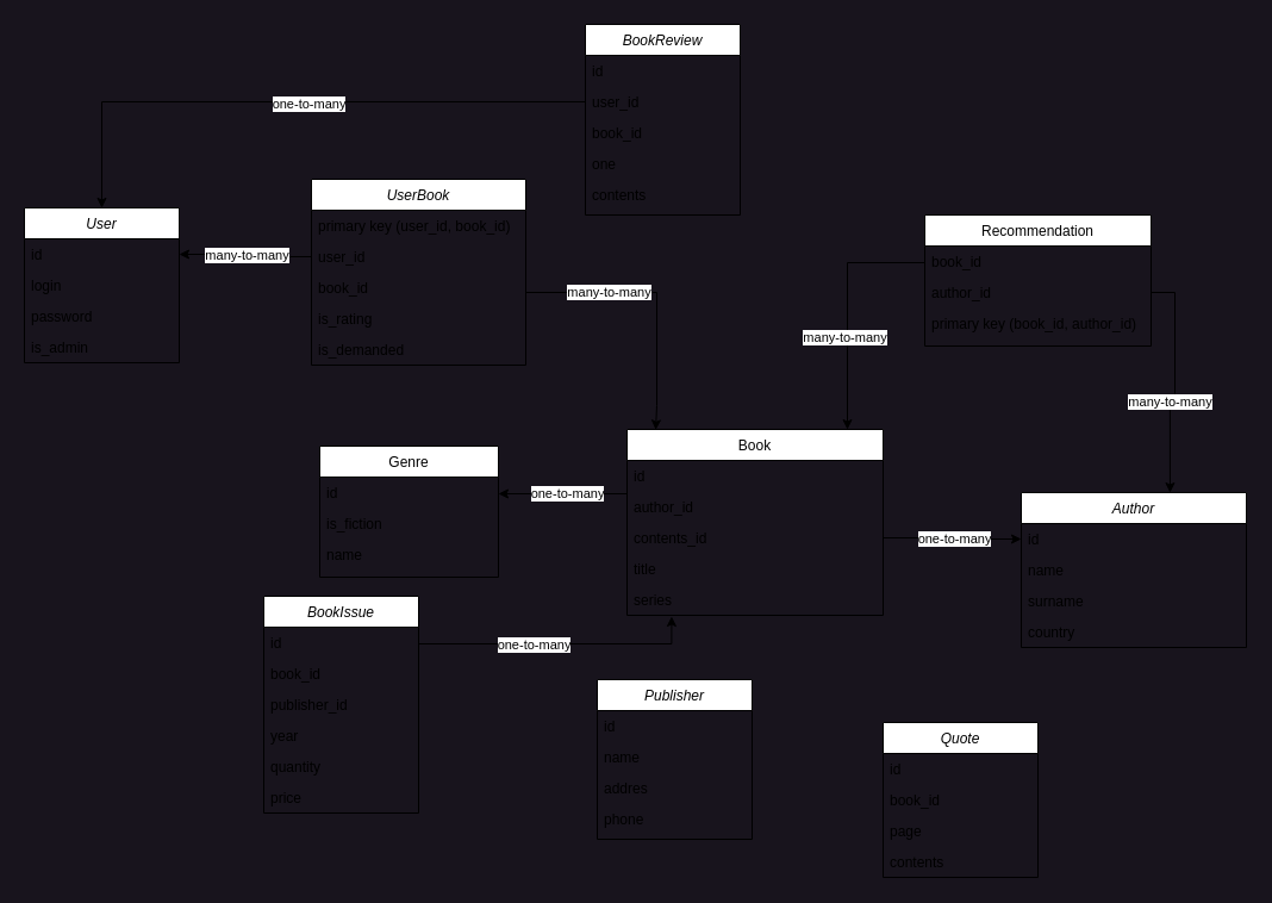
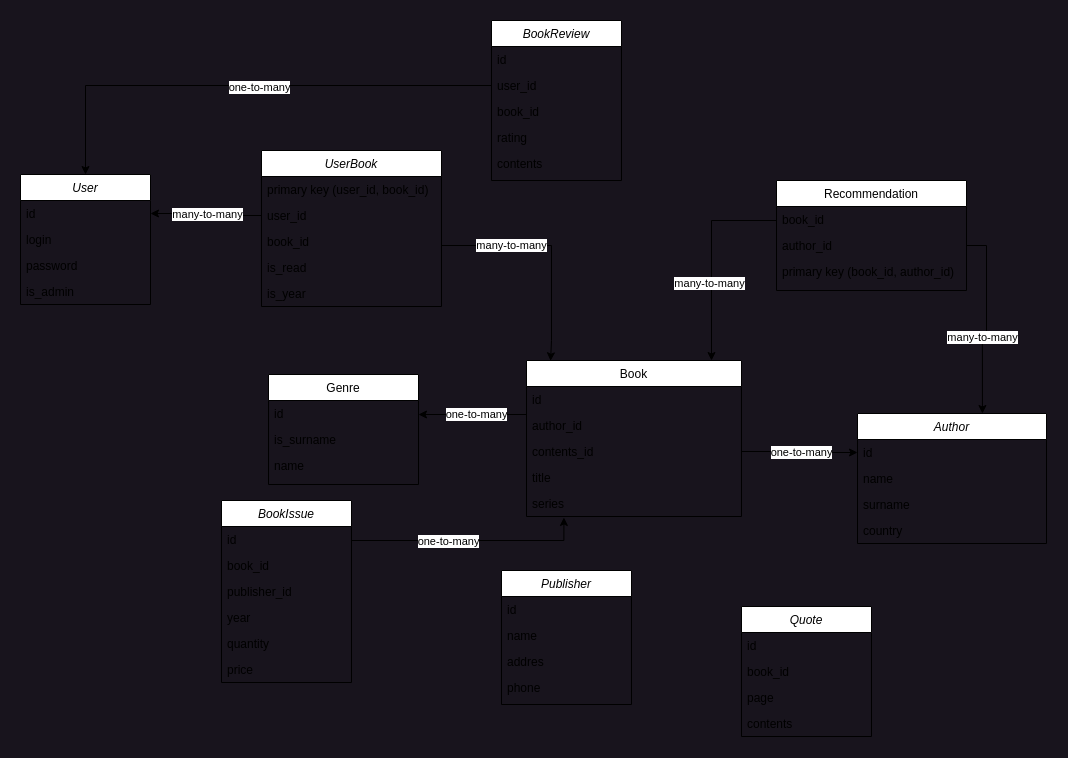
  <mxCell id="0" />
  <mxCell id="1" parent="0" />
  <mxCell id="2" value="Author" style="swimlane;fontStyle=2;align=center;verticalAlign=top;childLayout=stackLayout;horizontal=1;startSize=26;horizontalStack=0;resizeParent=1;resizeLast=0;collapsible=1;marginBottom=0;rounded=0;shadow=0;strokeWidth=1;" parent="1" vertex="1"><mxGeometry x="857" y="413" width="189" height="130" as="geometry"><mxRectangle x="230" y="140" width="160" height="26" as="alternateBounds" /></mxGeometry></mxCell>
  <mxCell id="3" value="id" style="text;align=left;verticalAlign=top;spacingLeft=4;spacingRight=4;overflow=hidden;rotatable=0;points=[[0,0.5],[1,0.5]];portConstraint=eastwest;" parent="2" vertex="1"><mxGeometry y="26" width="189" height="26" as="geometry" /></mxCell>
  <mxCell id="4" value="name" style="text;align=left;verticalAlign=top;spacingLeft=4;spacingRight=4;overflow=hidden;rotatable=0;points=[[0,0.5],[1,0.5]];portConstraint=eastwest;" parent="2" vertex="1"><mxGeometry y="52" width="189" height="26" as="geometry" /></mxCell>
  <mxCell id="5" value="surname" style="text;align=left;verticalAlign=top;spacingLeft=4;spacingRight=4;overflow=hidden;rotatable=0;points=[[0,0.5],[1,0.5]];portConstraint=eastwest;rounded=0;shadow=0;html=0;" parent="2" vertex="1"><mxGeometry y="78" width="189" height="26" as="geometry" /></mxCell>
  <mxCell id="6" value="country" style="text;align=left;verticalAlign=top;spacingLeft=4;spacingRight=4;overflow=hidden;rotatable=0;points=[[0,0.5],[1,0.5]];portConstraint=eastwest;rounded=0;shadow=0;html=0;" parent="2" vertex="1"><mxGeometry y="104" width="189" height="26" as="geometry" /></mxCell>
  <mxCell id="7" value="Book" style="swimlane;fontStyle=0;align=center;verticalAlign=top;childLayout=stackLayout;horizontal=1;startSize=26;horizontalStack=0;resizeParent=1;resizeLast=0;collapsible=1;marginBottom=0;rounded=0;shadow=0;strokeWidth=1;" parent="1" vertex="1"><mxGeometry x="526" y="360" width="215" height="156" as="geometry"><mxRectangle x="550" y="140" width="160" height="26" as="alternateBounds" /></mxGeometry></mxCell>
  <mxCell id="8" value="id" style="text;align=left;verticalAlign=top;spacingLeft=4;spacingRight=4;overflow=hidden;rotatable=0;points=[[0,0.5],[1,0.5]];portConstraint=eastwest;" parent="7" vertex="1"><mxGeometry y="26" width="215" height="26" as="geometry" /></mxCell>
  <mxCell id="9" value="author_id" style="text;align=left;verticalAlign=top;spacingLeft=4;spacingRight=4;overflow=hidden;rotatable=0;points=[[0,0.5],[1,0.5]];portConstraint=eastwest;rounded=0;shadow=0;html=0;" parent="7" vertex="1"><mxGeometry y="52" width="215" height="26" as="geometry" /></mxCell>
  <mxCell id="10" value="contents_id" style="text;align=left;verticalAlign=top;spacingLeft=4;spacingRight=4;overflow=hidden;rotatable=0;points=[[0,0.5],[1,0.5]];portConstraint=eastwest;rounded=0;shadow=0;html=0;" parent="7" vertex="1"><mxGeometry y="78" width="215" height="26" as="geometry" /></mxCell>
  <mxCell id="11" value="title" style="text;align=left;verticalAlign=top;spacingLeft=4;spacingRight=4;overflow=hidden;rotatable=0;points=[[0,0.5],[1,0.5]];portConstraint=eastwest;rounded=0;shadow=0;html=0;" parent="7" vertex="1"><mxGeometry y="104" width="215" height="26" as="geometry" /></mxCell>
  <mxCell id="12" value="series" style="text;align=left;verticalAlign=top;spacingLeft=4;spacingRight=4;overflow=hidden;rotatable=0;points=[[0,0.5],[1,0.5]];portConstraint=eastwest;rounded=0;shadow=0;html=0;" parent="7" vertex="1"><mxGeometry y="130" width="215" height="26" as="geometry" /></mxCell>
  <mxCell id="13" value="" style="endArrow=none;shadow=0;strokeWidth=1;rounded=0;endFill=0;edgeStyle=elbowEdgeStyle;elbow=vertical;startArrow=classic;startFill=1;" parent="1" target="7" edge="1"><mxGeometry x="0.5" y="41" relative="1" as="geometry"><mxPoint x="418" y="414" as="sourcePoint" /><mxPoint x="586" y="432" as="targetPoint" /><mxPoint x="-40" y="32" as="offset" /></mxGeometry></mxCell>
  <mxCell id="14" value="one-to-many" style="edgeLabel;html=1;align=center;verticalAlign=middle;resizable=0;points=[];" parent="13" vertex="1" connectable="0"><mxGeometry x="0.048" y="1" relative="1" as="geometry"><mxPoint as="offset" /></mxGeometry></mxCell>
  <mxCell id="15" value="Genre" style="swimlane;fontStyle=0;align=center;verticalAlign=top;childLayout=stackLayout;horizontal=1;startSize=26;horizontalStack=0;resizeParent=1;resizeLast=0;collapsible=1;marginBottom=0;rounded=0;shadow=0;strokeWidth=1;" parent="1" vertex="1"><mxGeometry x="268" y="374" width="150" height="110" as="geometry"><mxRectangle x="550" y="140" width="160" height="26" as="alternateBounds" /></mxGeometry></mxCell>
  <mxCell id="16" value="id" style="text;align=left;verticalAlign=top;spacingLeft=4;spacingRight=4;overflow=hidden;rotatable=0;points=[[0,0.5],[1,0.5]];portConstraint=eastwest;" parent="15" vertex="1"><mxGeometry y="26" width="150" height="26" as="geometry" /></mxCell>
- <mxCell id="17" value="is_fiction" style="text;align=left;verticalAlign=top;spacingLeft=4;spacingRight=4;overflow=hidden;rotatable=0;points=[[0,0.5],[1,0.5]];portConstraint=eastwest;rounded=0;shadow=0;html=0;" parent="15" vertex="1"><mxGeometry y="52" width="150" height="26" as="geometry" /></mxCell>
+ <mxCell id="17" value="is_surname" style="text;align=left;verticalAlign=top;spacingLeft=4;spacingRight=4;overflow=hidden;rotatable=0;points=[[0,0.5],[1,0.5]];portConstraint=eastwest;rounded=0;shadow=0;html=0;" parent="15" vertex="1"><mxGeometry y="52" width="150" height="26" as="geometry" /></mxCell>
  <mxCell id="18" value="name" style="text;align=left;verticalAlign=top;spacingLeft=4;spacingRight=4;overflow=hidden;rotatable=0;points=[[0,0.5],[1,0.5]];portConstraint=eastwest;rounded=0;shadow=0;html=0;" parent="15" vertex="1"><mxGeometry y="78" width="150" height="26" as="geometry" /></mxCell>
  <mxCell id="19" value="Recommendation" style="swimlane;fontStyle=0;align=center;verticalAlign=top;childLayout=stackLayout;horizontal=1;startSize=26;horizontalStack=0;resizeParent=1;resizeLast=0;collapsible=1;marginBottom=0;rounded=0;shadow=0;strokeWidth=1;" parent="1" vertex="1"><mxGeometry x="776" y="180" width="190" height="110" as="geometry"><mxRectangle x="550" y="140" width="160" height="26" as="alternateBounds" /></mxGeometry></mxCell>
  <mxCell id="20" value="book_id" style="text;align=left;verticalAlign=top;spacingLeft=4;spacingRight=4;overflow=hidden;rotatable=0;points=[[0,0.5],[1,0.5]];portConstraint=eastwest;" parent="19" vertex="1"><mxGeometry y="26" width="190" height="26" as="geometry" /></mxCell>
  <mxCell id="21" value="author_id" style="text;align=left;verticalAlign=top;spacingLeft=4;spacingRight=4;overflow=hidden;rotatable=0;points=[[0,0.5],[1,0.5]];portConstraint=eastwest;rounded=0;shadow=0;html=0;" parent="19" vertex="1"><mxGeometry y="52" width="190" height="26" as="geometry" /></mxCell>
  <mxCell id="22" value="primary key (book_id, author_id)" style="text;align=left;verticalAlign=top;spacingLeft=4;spacingRight=4;overflow=hidden;rotatable=0;points=[[0,0.5],[1,0.5]];portConstraint=eastwest;rounded=0;shadow=0;html=0;" parent="19" vertex="1"><mxGeometry y="78" width="190" height="26" as="geometry" /></mxCell>
  <mxCell id="23" style="edgeStyle=orthogonalEdgeStyle;rounded=0;orthogonalLoop=1;jettySize=auto;html=1;" parent="1" edge="1"><mxGeometry relative="1" as="geometry"><mxPoint x="776" y="220" as="sourcePoint" /><mxPoint x="711" y="360" as="targetPoint" /><Array as="points"><mxPoint x="711" y="220" /><mxPoint x="711" y="360" /></Array></mxGeometry></mxCell>
  <mxCell id="24" value="many-to-many" style="edgeLabel;html=1;align=center;verticalAlign=middle;resizable=0;points=[];" parent="23" vertex="1" connectable="0"><mxGeometry x="0.238" y="-3" relative="1" as="geometry"><mxPoint as="offset" /></mxGeometry></mxCell>
  <mxCell id="25" style="edgeStyle=orthogonalEdgeStyle;rounded=0;orthogonalLoop=1;jettySize=auto;html=1;entryX=0.661;entryY=0;entryDx=0;entryDy=0;entryPerimeter=0;" parent="1" source="21" target="2" edge="1"><mxGeometry relative="1" as="geometry"><mxPoint x="982" y="382" as="targetPoint" /></mxGeometry></mxCell>
  <mxCell id="26" value="many-to-many" style="edgeLabel;html=1;align=center;verticalAlign=middle;resizable=0;points=[];" parent="25" vertex="1" connectable="0"><mxGeometry x="0.204" relative="1" as="geometry"><mxPoint as="offset" /></mxGeometry></mxCell>
  <mxCell id="27" style="edgeStyle=orthogonalEdgeStyle;rounded=0;orthogonalLoop=1;jettySize=auto;html=1;entryX=0;entryY=0.5;entryDx=0;entryDy=0;" parent="1" source="10" target="3" edge="1"><mxGeometry relative="1" as="geometry"><mxPoint x="825" y="453" as="targetPoint" /></mxGeometry></mxCell>
  <mxCell id="28" value="one-to-many" style="edgeLabel;html=1;align=center;verticalAlign=middle;resizable=0;points=[];" parent="27" vertex="1" connectable="0"><mxGeometry x="-0.337" y="-3" relative="1" as="geometry"><mxPoint x="20" y="-3" as="offset" /></mxGeometry></mxCell>
  <mxCell id="29" value="User" style="swimlane;fontStyle=2;align=center;verticalAlign=top;childLayout=stackLayout;horizontal=1;startSize=26;horizontalStack=0;resizeParent=1;resizeLast=0;collapsible=1;marginBottom=0;rounded=0;shadow=0;strokeWidth=1;" parent="1" vertex="1"><mxGeometry x="20" y="174" width="130" height="130" as="geometry"><mxRectangle x="230" y="140" width="160" height="26" as="alternateBounds" /></mxGeometry></mxCell>
  <mxCell id="30" value="id" style="text;align=left;verticalAlign=top;spacingLeft=4;spacingRight=4;overflow=hidden;rotatable=0;points=[[0,0.5],[1,0.5]];portConstraint=eastwest;" parent="29" vertex="1"><mxGeometry y="26" width="130" height="26" as="geometry" /></mxCell>
  <mxCell id="31" value="login" style="text;align=left;verticalAlign=top;spacingLeft=4;spacingRight=4;overflow=hidden;rotatable=0;points=[[0,0.5],[1,0.5]];portConstraint=eastwest;" parent="29" vertex="1"><mxGeometry y="52" width="130" height="26" as="geometry" /></mxCell>
  <mxCell id="32" value="password" style="text;align=left;verticalAlign=top;spacingLeft=4;spacingRight=4;overflow=hidden;rotatable=0;points=[[0,0.5],[1,0.5]];portConstraint=eastwest;rounded=0;shadow=0;html=0;" parent="29" vertex="1"><mxGeometry y="78" width="130" height="26" as="geometry" /></mxCell>
  <mxCell id="33" value="is_admin" style="text;align=left;verticalAlign=top;spacingLeft=4;spacingRight=4;overflow=hidden;rotatable=0;points=[[0,0.5],[1,0.5]];portConstraint=eastwest;rounded=0;shadow=0;html=0;" parent="29" vertex="1"><mxGeometry y="104" width="130" height="26" as="geometry" /></mxCell>
  <mxCell id="34" value="UserBook" style="swimlane;fontStyle=2;align=center;verticalAlign=top;childLayout=stackLayout;horizontal=1;startSize=26;horizontalStack=0;resizeParent=1;resizeLast=0;collapsible=1;marginBottom=0;rounded=0;shadow=0;strokeWidth=1;" parent="1" vertex="1"><mxGeometry x="261" y="150" width="180" height="156" as="geometry"><mxRectangle x="230" y="140" width="160" height="26" as="alternateBounds" /></mxGeometry></mxCell>
  <mxCell id="35" value="primary key (user_id, book_id)" style="text;align=left;verticalAlign=top;spacingLeft=4;spacingRight=4;overflow=hidden;rotatable=0;points=[[0,0.5],[1,0.5]];portConstraint=eastwest;rounded=0;shadow=0;html=0;" parent="34" vertex="1"><mxGeometry y="26" width="180" height="26" as="geometry" /></mxCell>
  <mxCell id="36" value="user_id" style="text;align=left;verticalAlign=top;spacingLeft=4;spacingRight=4;overflow=hidden;rotatable=0;points=[[0,0.5],[1,0.5]];portConstraint=eastwest;" parent="34" vertex="1"><mxGeometry y="52" width="180" height="26" as="geometry" /></mxCell>
  <mxCell id="37" value="book_id" style="text;align=left;verticalAlign=top;spacingLeft=4;spacingRight=4;overflow=hidden;rotatable=0;points=[[0,0.5],[1,0.5]];portConstraint=eastwest;" parent="34" vertex="1"><mxGeometry y="78" width="180" height="26" as="geometry" /></mxCell>
- <mxCell id="38" value="is_rating" style="text;align=left;verticalAlign=top;spacingLeft=4;spacingRight=4;overflow=hidden;rotatable=0;points=[[0,0.5],[1,0.5]];portConstraint=eastwest;rounded=0;shadow=0;html=0;" parent="34" vertex="1"><mxGeometry y="104" width="180" height="26" as="geometry" /></mxCell>
- <mxCell id="39" value="is_demanded" style="text;align=left;verticalAlign=top;spacingLeft=4;spacingRight=4;overflow=hidden;rotatable=0;points=[[0,0.5],[1,0.5]];portConstraint=eastwest;rounded=0;shadow=0;html=0;" parent="34" vertex="1"><mxGeometry y="130" width="180" height="26" as="geometry" /></mxCell>
+ <mxCell id="38" value="is_read" style="text;align=left;verticalAlign=top;spacingLeft=4;spacingRight=4;overflow=hidden;rotatable=0;points=[[0,0.5],[1,0.5]];portConstraint=eastwest;rounded=0;shadow=0;html=0;" parent="34" vertex="1"><mxGeometry y="104" width="180" height="26" as="geometry" /></mxCell>
+ <mxCell id="39" value="is_year" style="text;align=left;verticalAlign=top;spacingLeft=4;spacingRight=4;overflow=hidden;rotatable=0;points=[[0,0.5],[1,0.5]];portConstraint=eastwest;rounded=0;shadow=0;html=0;" parent="34" vertex="1"><mxGeometry y="130" width="180" height="26" as="geometry" /></mxCell>
  <mxCell id="40" style="edgeStyle=orthogonalEdgeStyle;rounded=0;orthogonalLoop=1;jettySize=auto;html=1;exitX=0;exitY=0.5;exitDx=0;exitDy=0;entryX=1;entryY=0.5;entryDx=0;entryDy=0;" parent="1" source="36" target="30" edge="1"><mxGeometry relative="1" as="geometry" /></mxCell>
  <mxCell id="41" value="many-to-many" style="edgeLabel;html=1;align=center;verticalAlign=middle;resizable=0;points=[];" parent="40" vertex="1" connectable="0"><mxGeometry x="0.062" y="-4" relative="1" as="geometry"><mxPoint x="3" y="4" as="offset" /></mxGeometry></mxCell>
  <mxCell id="42" style="edgeStyle=orthogonalEdgeStyle;rounded=0;orthogonalLoop=1;jettySize=auto;html=1;exitX=1;exitY=0.5;exitDx=0;exitDy=0;entryX=0.112;entryY=0.002;entryDx=0;entryDy=0;entryPerimeter=0;" parent="1" source="37" target="7" edge="1"><mxGeometry relative="1" as="geometry"><mxPoint x="541" y="340" as="targetPoint" /><Array as="points"><mxPoint x="551" y="245" /><mxPoint x="551" y="340" /><mxPoint x="550" y="340" /></Array></mxGeometry></mxCell>
  <mxCell id="43" value="many-to-many" style="edgeLabel;html=1;align=center;verticalAlign=middle;resizable=0;points=[];" parent="42" vertex="1" connectable="0"><mxGeometry x="-0.365" y="1" relative="1" as="geometry"><mxPoint as="offset" /></mxGeometry></mxCell>
  <mxCell id="44" value="Quote" style="swimlane;fontStyle=2;align=center;verticalAlign=top;childLayout=stackLayout;horizontal=1;startSize=26;horizontalStack=0;resizeParent=1;resizeLast=0;collapsible=1;marginBottom=0;rounded=0;shadow=0;strokeWidth=1;" parent="1" vertex="1"><mxGeometry x="741" y="606" width="130" height="130" as="geometry"><mxRectangle x="230" y="140" width="160" height="26" as="alternateBounds" /></mxGeometry></mxCell>
  <mxCell id="45" value="id" style="text;align=left;verticalAlign=top;spacingLeft=4;spacingRight=4;overflow=hidden;rotatable=0;points=[[0,0.5],[1,0.5]];portConstraint=eastwest;" parent="44" vertex="1"><mxGeometry y="26" width="130" height="26" as="geometry" /></mxCell>
  <mxCell id="46" value="book_id" style="text;align=left;verticalAlign=top;spacingLeft=4;spacingRight=4;overflow=hidden;rotatable=0;points=[[0,0.5],[1,0.5]];portConstraint=eastwest;" parent="44" vertex="1"><mxGeometry y="52" width="130" height="26" as="geometry" /></mxCell>
  <mxCell id="47" value="page" style="text;align=left;verticalAlign=top;spacingLeft=4;spacingRight=4;overflow=hidden;rotatable=0;points=[[0,0.5],[1,0.5]];portConstraint=eastwest;rounded=0;shadow=0;html=0;" parent="44" vertex="1"><mxGeometry y="78" width="130" height="26" as="geometry" /></mxCell>
  <mxCell id="48" value="contents" style="text;align=left;verticalAlign=top;spacingLeft=4;spacingRight=4;overflow=hidden;rotatable=0;points=[[0,0.5],[1,0.5]];portConstraint=eastwest;rounded=0;shadow=0;html=0;" parent="44" vertex="1"><mxGeometry y="104" width="130" height="26" as="geometry" /></mxCell>
  <mxCell id="49" value="BookReview" style="swimlane;fontStyle=2;align=center;verticalAlign=top;childLayout=stackLayout;horizontal=1;startSize=26;horizontalStack=0;resizeParent=1;resizeLast=0;collapsible=1;marginBottom=0;rounded=0;shadow=0;strokeWidth=1;" parent="1" vertex="1"><mxGeometry x="491" y="20" width="130" height="160" as="geometry"><mxRectangle x="230" y="140" width="160" height="26" as="alternateBounds" /></mxGeometry></mxCell>
  <mxCell id="50" value="id" style="text;align=left;verticalAlign=top;spacingLeft=4;spacingRight=4;overflow=hidden;rotatable=0;points=[[0,0.5],[1,0.5]];portConstraint=eastwest;" parent="49" vertex="1"><mxGeometry y="26" width="130" height="26" as="geometry" /></mxCell>
  <mxCell id="51" value="user_id" style="text;align=left;verticalAlign=top;spacingLeft=4;spacingRight=4;overflow=hidden;rotatable=0;points=[[0,0.5],[1,0.5]];portConstraint=eastwest;rounded=0;shadow=0;html=0;" parent="49" vertex="1"><mxGeometry y="52" width="130" height="26" as="geometry" /></mxCell>
  <mxCell id="52" value="book_id" style="text;align=left;verticalAlign=top;spacingLeft=4;spacingRight=4;overflow=hidden;rotatable=0;points=[[0,0.5],[1,0.5]];portConstraint=eastwest;rounded=0;shadow=0;html=0;" parent="49" vertex="1"><mxGeometry y="78" width="130" height="26" as="geometry" /></mxCell>
- <mxCell id="53" value="one" style="text;align=left;verticalAlign=top;spacingLeft=4;spacingRight=4;overflow=hidden;rotatable=0;points=[[0,0.5],[1,0.5]];portConstraint=eastwest;" parent="49" vertex="1"><mxGeometry y="104" width="130" height="26" as="geometry" /></mxCell>
+ <mxCell id="53" value="rating" style="text;align=left;verticalAlign=top;spacingLeft=4;spacingRight=4;overflow=hidden;rotatable=0;points=[[0,0.5],[1,0.5]];portConstraint=eastwest;" parent="49" vertex="1"><mxGeometry y="104" width="130" height="26" as="geometry" /></mxCell>
  <mxCell id="54" value="contents" style="text;align=left;verticalAlign=top;spacingLeft=4;spacingRight=4;overflow=hidden;rotatable=0;points=[[0,0.5],[1,0.5]];portConstraint=eastwest;rounded=0;shadow=0;html=0;" parent="49" vertex="1"><mxGeometry y="130" width="130" height="26" as="geometry" /></mxCell>
  <mxCell id="55" value="BookIssue" style="swimlane;fontStyle=2;align=center;verticalAlign=top;childLayout=stackLayout;horizontal=1;startSize=26;horizontalStack=0;resizeParent=1;resizeLast=0;collapsible=1;marginBottom=0;rounded=0;shadow=0;strokeWidth=1;" parent="1" vertex="1"><mxGeometry x="221" y="500" width="130" height="182" as="geometry"><mxRectangle x="230" y="140" width="160" height="26" as="alternateBounds" /></mxGeometry></mxCell>
  <mxCell id="56" value="id" style="text;align=left;verticalAlign=top;spacingLeft=4;spacingRight=4;overflow=hidden;rotatable=0;points=[[0,0.5],[1,0.5]];portConstraint=eastwest;" parent="55" vertex="1"><mxGeometry y="26" width="130" height="26" as="geometry" /></mxCell>
  <mxCell id="57" value="book_id" style="text;align=left;verticalAlign=top;spacingLeft=4;spacingRight=4;overflow=hidden;rotatable=0;points=[[0,0.5],[1,0.5]];portConstraint=eastwest;rounded=0;shadow=0;html=0;" parent="55" vertex="1"><mxGeometry y="52" width="130" height="26" as="geometry" /></mxCell>
  <mxCell id="58" value="publisher_id" style="text;align=left;verticalAlign=top;spacingLeft=4;spacingRight=4;overflow=hidden;rotatable=0;points=[[0,0.5],[1,0.5]];portConstraint=eastwest;rounded=0;shadow=0;html=0;" parent="55" vertex="1"><mxGeometry y="78" width="130" height="26" as="geometry" /></mxCell>
  <mxCell id="59" value="year" style="text;align=left;verticalAlign=top;spacingLeft=4;spacingRight=4;overflow=hidden;rotatable=0;points=[[0,0.5],[1,0.5]];portConstraint=eastwest;" parent="55" vertex="1"><mxGeometry y="104" width="130" height="26" as="geometry" /></mxCell>
  <mxCell id="60" value="quantity" style="text;align=left;verticalAlign=top;spacingLeft=4;spacingRight=4;overflow=hidden;rotatable=0;points=[[0,0.5],[1,0.5]];portConstraint=eastwest;rounded=0;shadow=0;html=0;" parent="55" vertex="1"><mxGeometry y="130" width="130" height="26" as="geometry" /></mxCell>
  <mxCell id="61" value="price" style="text;align=left;verticalAlign=top;spacingLeft=4;spacingRight=4;overflow=hidden;rotatable=0;points=[[0,0.5],[1,0.5]];portConstraint=eastwest;rounded=0;shadow=0;html=0;" parent="55" vertex="1"><mxGeometry y="156" width="130" height="26" as="geometry" /></mxCell>
  <mxCell id="62" value="Publisher" style="swimlane;fontStyle=2;align=center;verticalAlign=top;childLayout=stackLayout;horizontal=1;startSize=26;horizontalStack=0;resizeParent=1;resizeLast=0;collapsible=1;marginBottom=0;rounded=0;shadow=0;strokeWidth=1;" parent="1" vertex="1"><mxGeometry x="501" y="570" width="130" height="134" as="geometry"><mxRectangle x="230" y="140" width="160" height="26" as="alternateBounds" /></mxGeometry></mxCell>
  <mxCell id="63" value="id" style="text;align=left;verticalAlign=top;spacingLeft=4;spacingRight=4;overflow=hidden;rotatable=0;points=[[0,0.5],[1,0.5]];portConstraint=eastwest;" parent="62" vertex="1"><mxGeometry y="26" width="130" height="26" as="geometry" /></mxCell>
  <mxCell id="64" value="name" style="text;align=left;verticalAlign=top;spacingLeft=4;spacingRight=4;overflow=hidden;rotatable=0;points=[[0,0.5],[1,0.5]];portConstraint=eastwest;rounded=0;shadow=0;html=0;" parent="62" vertex="1"><mxGeometry y="52" width="130" height="26" as="geometry" /></mxCell>
  <mxCell id="65" value="addres" style="text;align=left;verticalAlign=top;spacingLeft=4;spacingRight=4;overflow=hidden;rotatable=0;points=[[0,0.5],[1,0.5]];portConstraint=eastwest;rounded=0;shadow=0;html=0;" parent="62" vertex="1"><mxGeometry y="78" width="130" height="26" as="geometry" /></mxCell>
  <mxCell id="66" value="phone" style="text;align=left;verticalAlign=top;spacingLeft=4;spacingRight=4;overflow=hidden;rotatable=0;points=[[0,0.5],[1,0.5]];portConstraint=eastwest;" parent="62" vertex="1"><mxGeometry y="104" width="130" height="26" as="geometry" /></mxCell>
  <mxCell id="67" style="edgeStyle=orthogonalEdgeStyle;rounded=0;orthogonalLoop=1;jettySize=auto;html=1;" parent="1" source="51" target="29" edge="1"><mxGeometry relative="1" as="geometry" /></mxCell>
  <mxCell id="68" value="one-to-many" style="edgeLabel;html=1;align=center;verticalAlign=middle;resizable=0;points=[];" parent="67" vertex="1" connectable="0"><mxGeometry x="-0.058" y="1" relative="1" as="geometry"><mxPoint as="offset" /></mxGeometry></mxCell>
  <mxCell id="69" style="edgeStyle=orthogonalEdgeStyle;rounded=0;orthogonalLoop=1;jettySize=auto;html=1;entryX=0.174;entryY=1.038;entryDx=0;entryDy=0;entryPerimeter=0;exitX=1;exitY=0.5;exitDx=0;exitDy=0;" parent="1" source="57" target="12" edge="1"><mxGeometry relative="1" as="geometry"><Array as="points"><mxPoint x="351" y="540" /><mxPoint x="563" y="540" /></Array></mxGeometry></mxCell>
  <mxCell id="70" value="one-to-many" style="edgeLabel;html=1;align=center;verticalAlign=middle;resizable=0;points=[];" parent="69" vertex="1" connectable="0"><mxGeometry x="-0.071" relative="1" as="geometry"><mxPoint as="offset" /></mxGeometry></mxCell>
